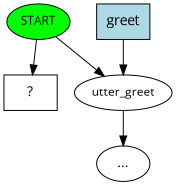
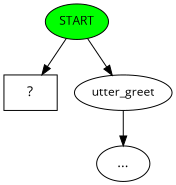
  digraph {
    fontname="Open Sans"
    node [fontname="Open Sans"]
    edge [fontname="Open Sans"]
    n1 [fillcolor=green fontsize=12 label=START style=filled]
    n2 [label="  ?  " shape=rect]
    n3 [fontsize=12 label=utter_greet]
-   n4 [fillcolor=lightblue label=greet shape=rect style=filled]
    n5 [label="..."]
    n1 -> n2
    n1 -> n3
    n3 -> n5
-   n4 -> n3
  }
